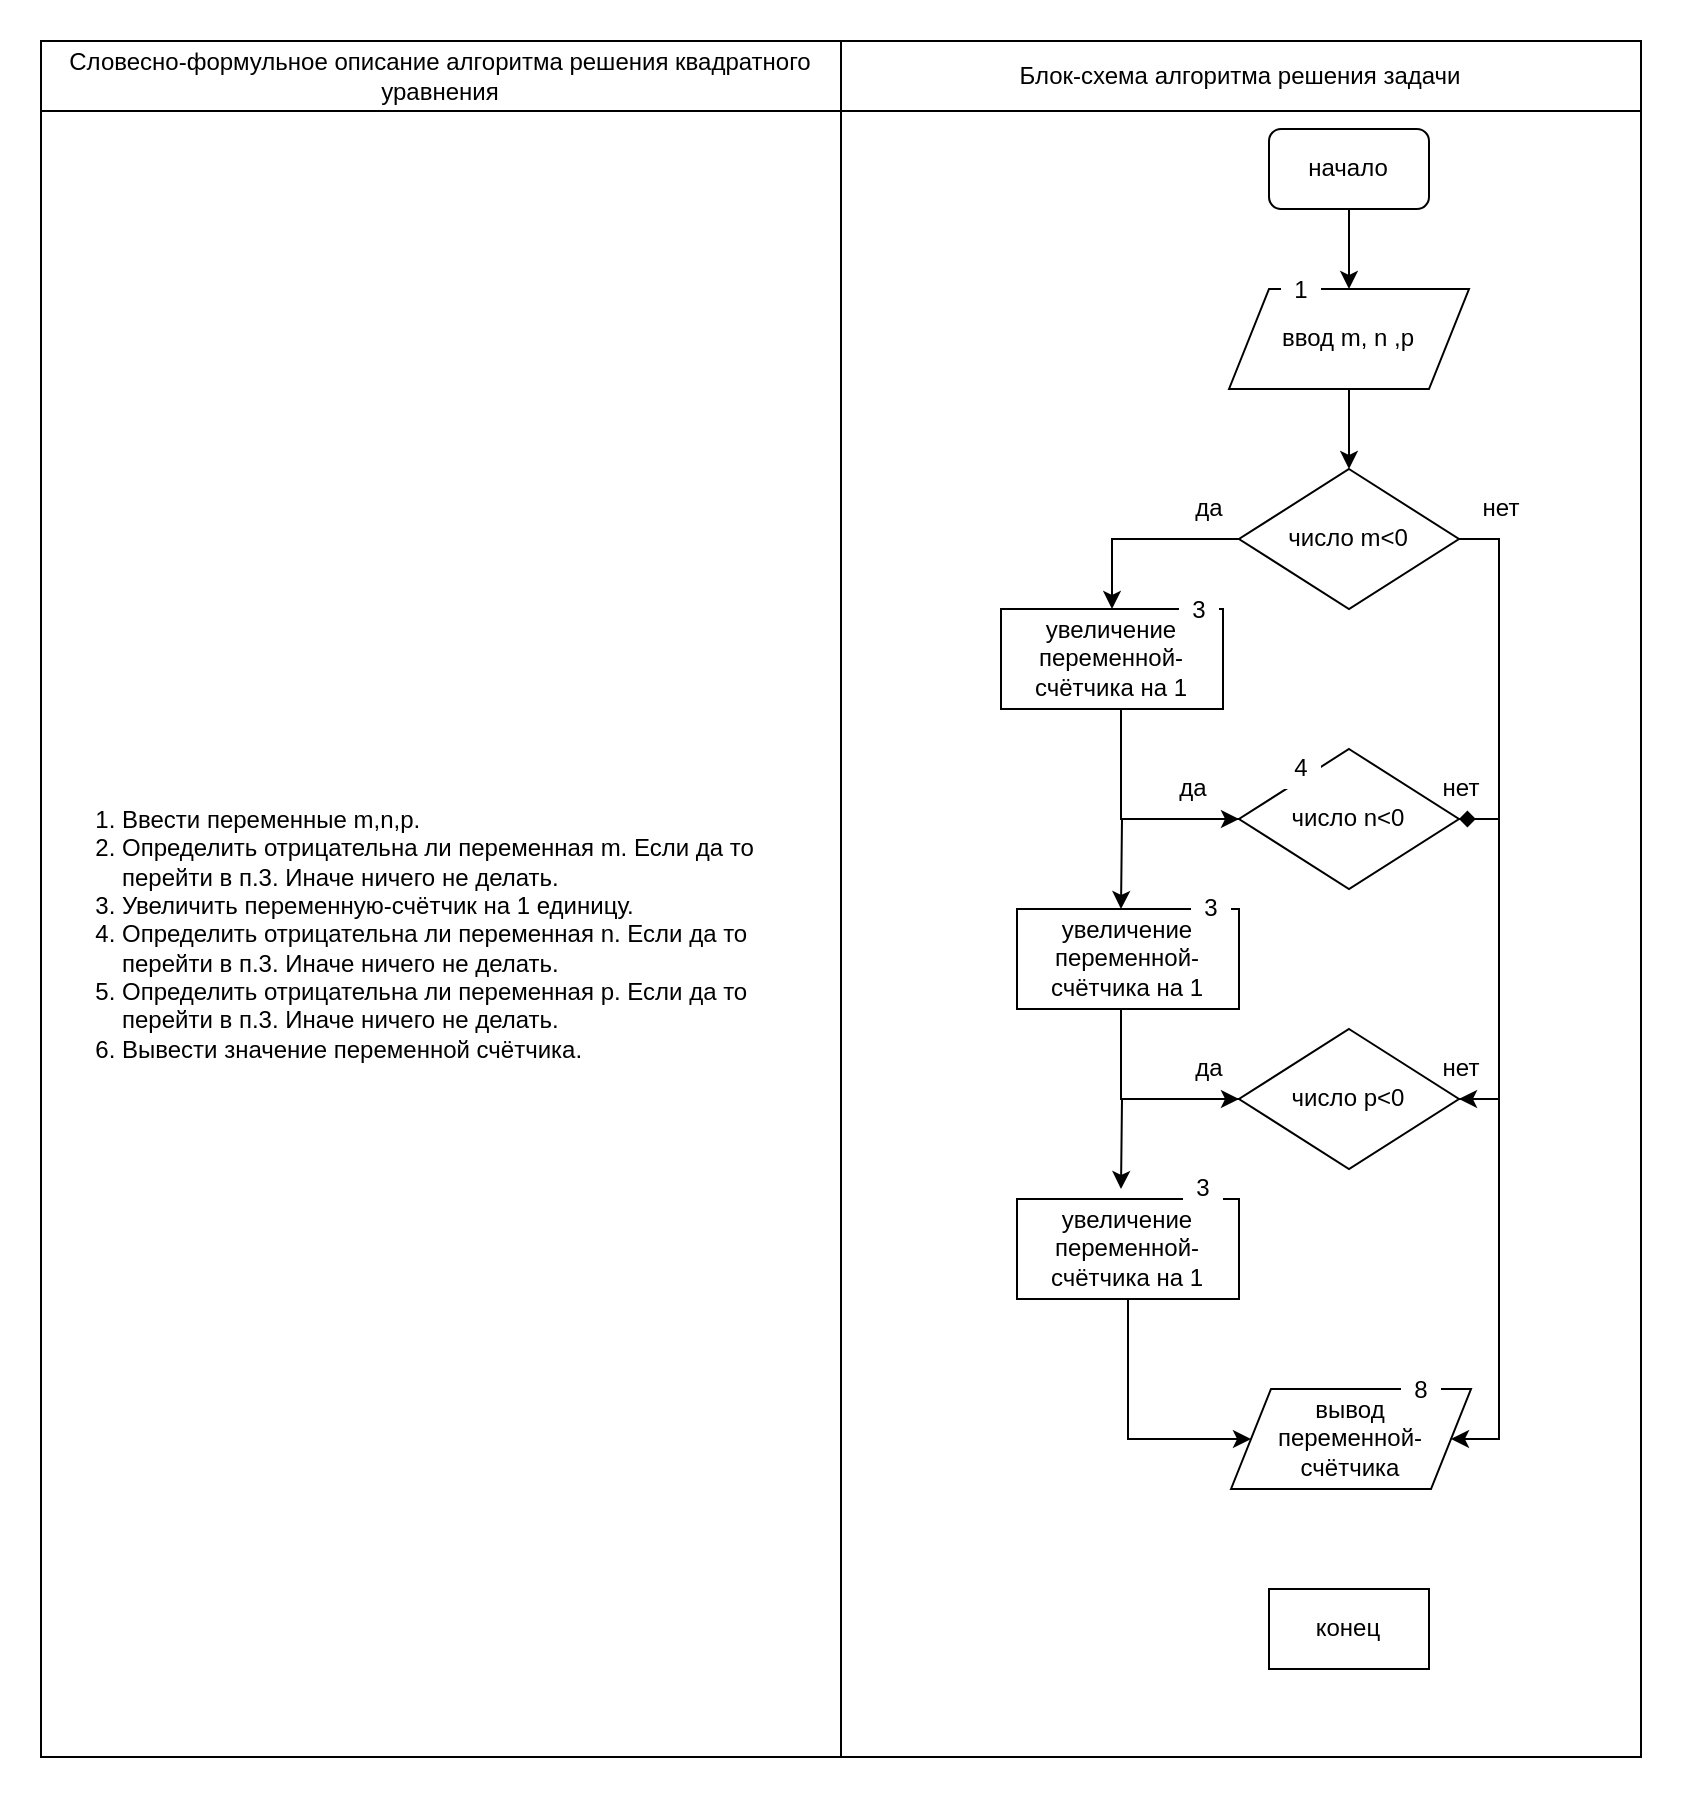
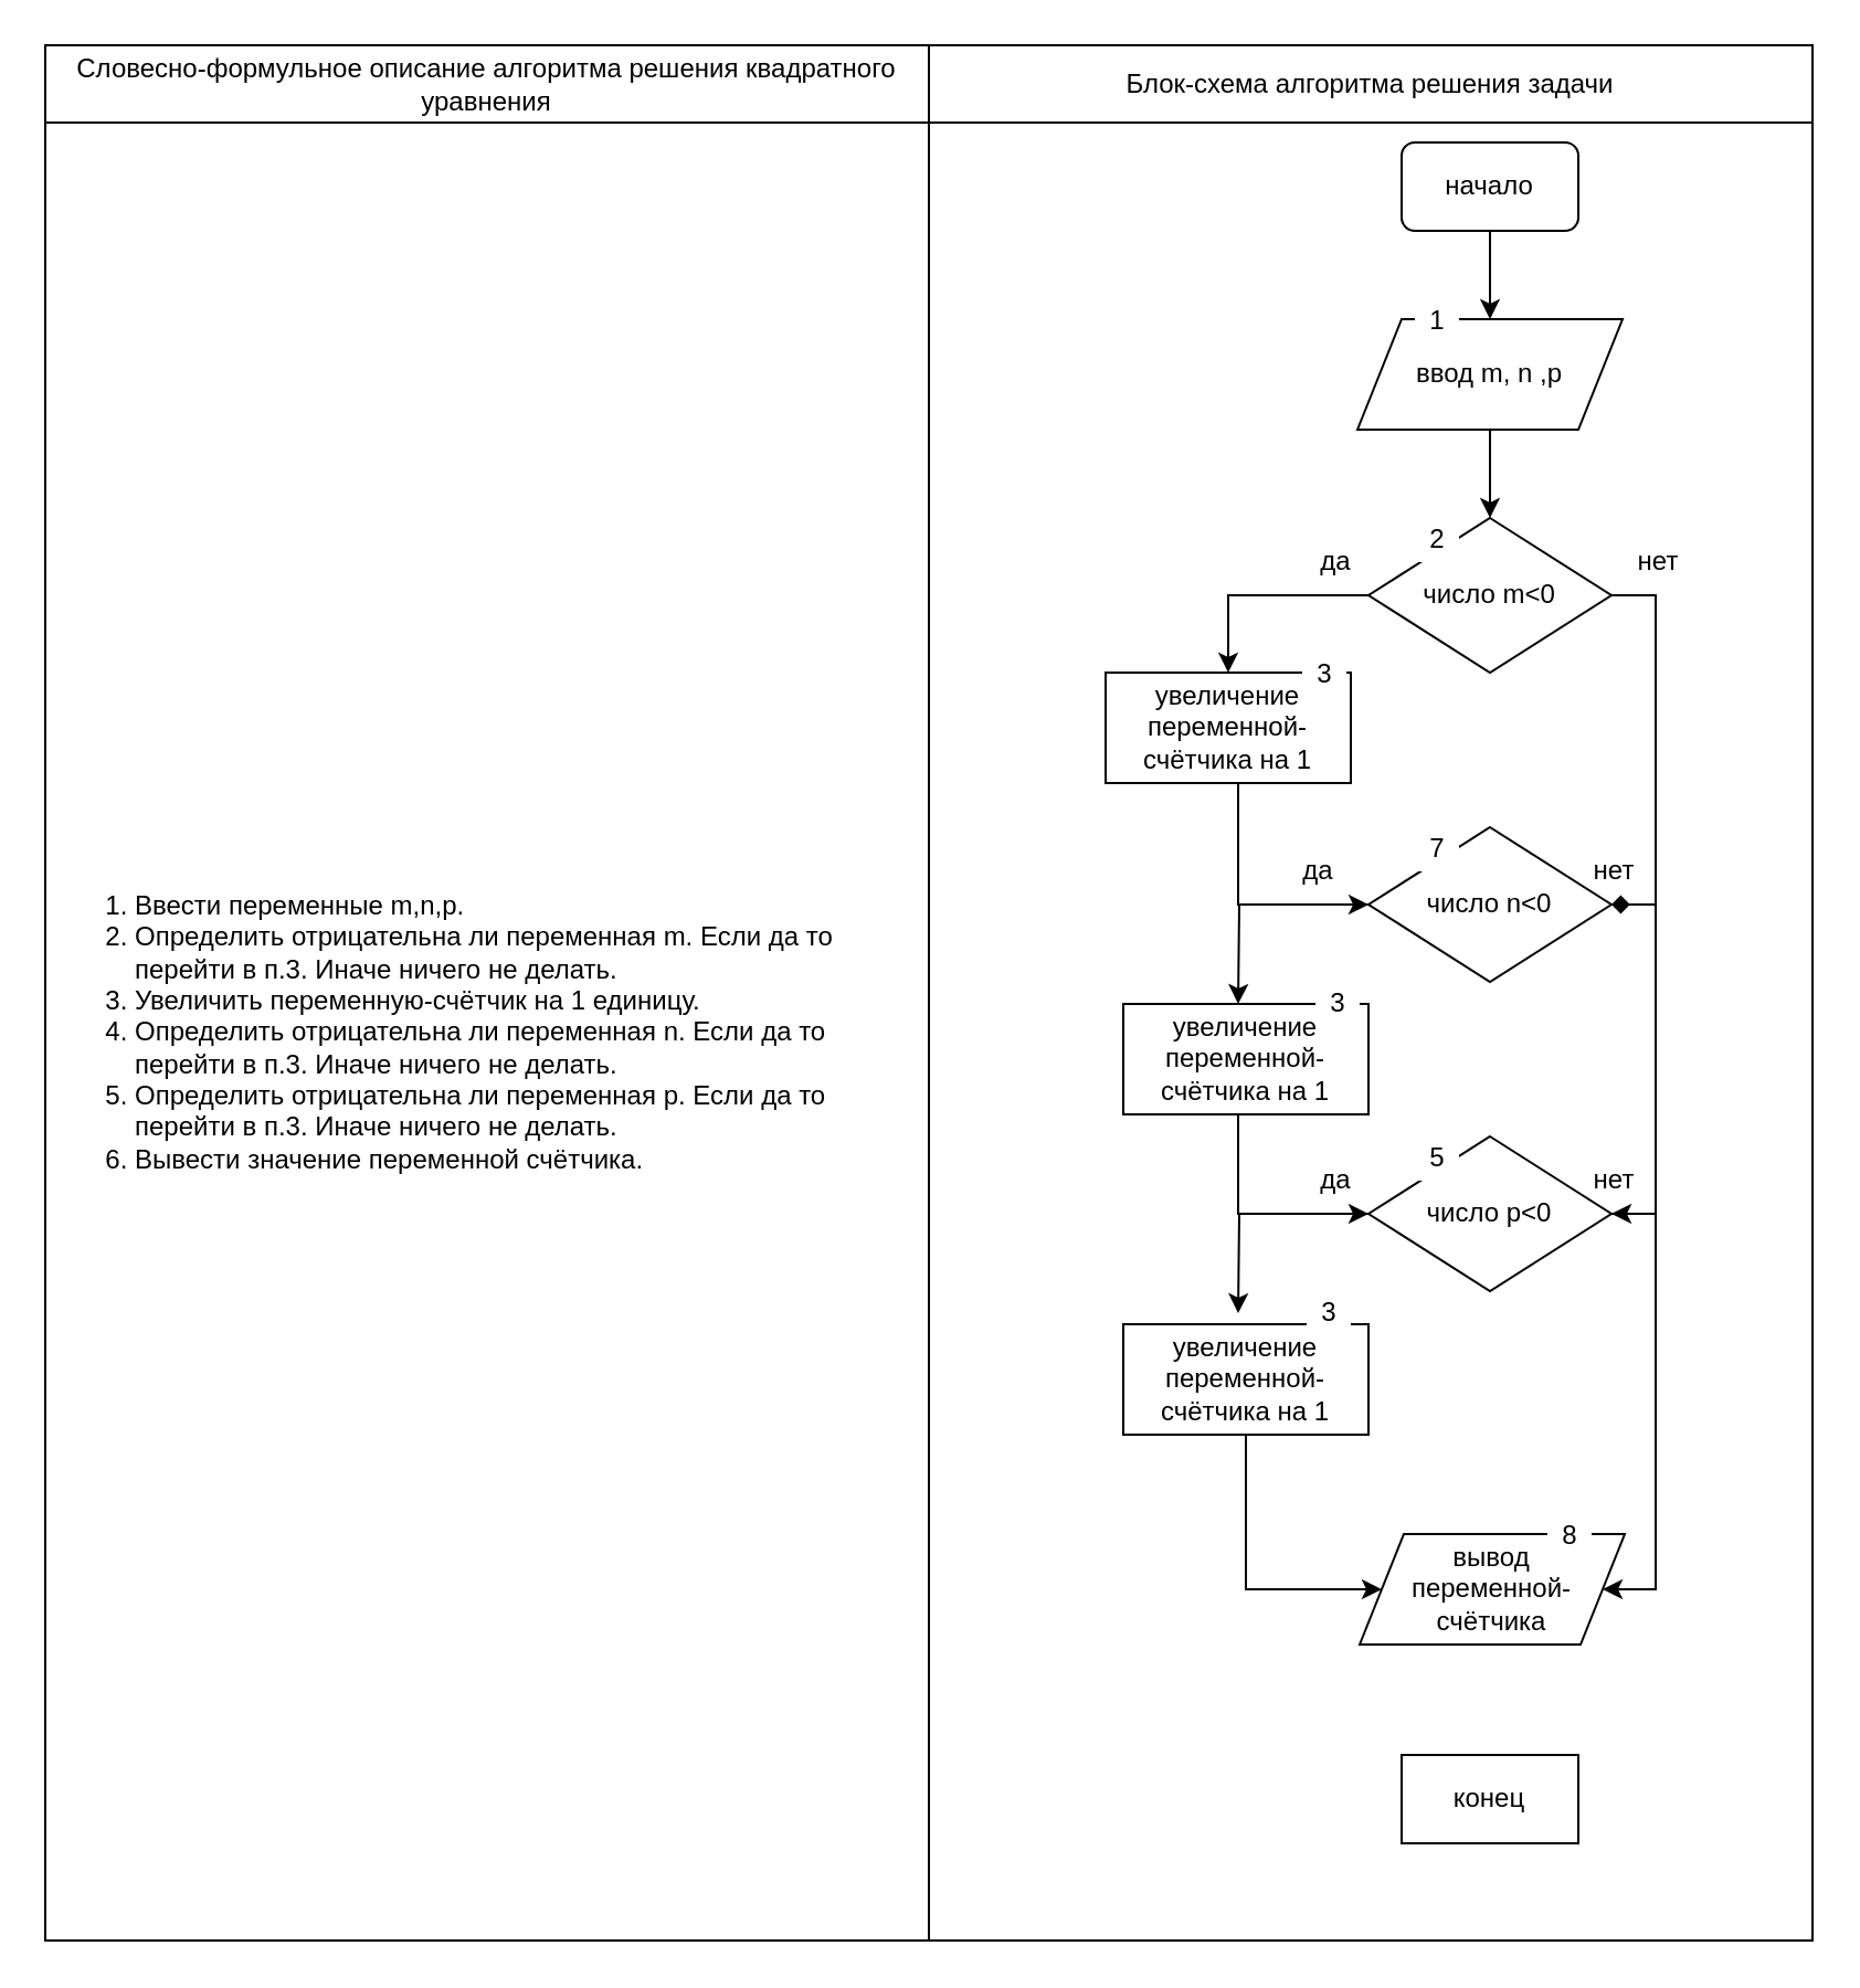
  <mxCell id="0" />
  <mxCell id="1" parent="0" />
  <mxCell id="2" value="" style="shape=table;startSize=0;container=1;collapsible=0;childLayout=tableLayout;" vertex="1" parent="1"><mxGeometry x="20" y="20" width="800" height="858" as="geometry" /></mxCell>
  <mxCell id="3" value="" style="shape=partialRectangle;collapsible=0;dropTarget=0;pointerEvents=0;fillColor=none;top=0;left=0;bottom=0;right=0;points=[[0,0.5],[1,0.5]];portConstraint=eastwest;" vertex="1" parent="2"><mxGeometry width="800" height="35" as="geometry" /></mxCell>
  <mxCell id="4" value="Словесно-формульное описание алгоритма решения квадратного уравнения" style="shape=partialRectangle;html=1;whiteSpace=wrap;connectable=0;overflow=hidden;fillColor=none;top=0;left=0;bottom=0;right=0;pointerEvents=1;" vertex="1" parent="3"><mxGeometry width="400" height="35" as="geometry" /></mxCell>
  <mxCell id="5" value="Блок-схема алгоритма решения задачи" style="shape=partialRectangle;html=1;whiteSpace=wrap;connectable=0;overflow=hidden;fillColor=none;top=0;left=0;bottom=0;right=0;pointerEvents=1;" vertex="1" parent="3"><mxGeometry x="400" width="400" height="35" as="geometry" /></mxCell>
  <mxCell id="6" value="" style="shape=partialRectangle;collapsible=0;dropTarget=0;pointerEvents=0;fillColor=none;top=0;left=0;bottom=0;right=0;points=[[0,0.5],[1,0.5]];portConstraint=eastwest;" vertex="1" parent="2"><mxGeometry y="35" width="800" height="823" as="geometry" /></mxCell>
  <mxCell id="7" value="&lt;div align=&quot;left&quot;&gt;&lt;ol&gt;&lt;li&gt;Ввести переменные m,n,p.&lt;/li&gt;&lt;li&gt;Определить отрицательна ли переменная m. Если да то перейти в п.3. Иначе ничего не делать.&lt;/li&gt;&lt;li&gt;Увеличить переменную-счётчик на 1 единицу.&lt;/li&gt;&lt;li&gt;Определить отрицательна ли переменная n. Если да то перейти в п.3. Иначе ничего не делать.&lt;/li&gt;&lt;li&gt;Определить отрицательна ли переменная p. Если да то перейти в п.3. Иначе ничего не делать.&lt;/li&gt;&lt;li&gt;Вывести значение переменной счётчика.&lt;br&gt;&lt;/li&gt;&lt;/ol&gt;&lt;/div&gt;" style="shape=partialRectangle;html=1;whiteSpace=wrap;connectable=0;overflow=hidden;fillColor=none;top=0;left=0;bottom=0;right=0;pointerEvents=1;" vertex="1" parent="6"><mxGeometry width="400" height="823" as="geometry" /></mxCell>
  <mxCell id="8" value="" style="shape=partialRectangle;html=1;whiteSpace=wrap;connectable=0;overflow=hidden;fillColor=none;top=0;left=0;bottom=0;right=0;pointerEvents=1;" vertex="1" parent="6"><mxGeometry x="400" width="400" height="823" as="geometry" /></mxCell>
  <mxCell id="9" style="edgeStyle=orthogonalEdgeStyle;rounded=0;orthogonalLoop=1;jettySize=auto;html=1;exitX=0.5;exitY=1;exitDx=0;exitDy=0;" edge="1" parent="1" source="10"><mxGeometry relative="1" as="geometry"><mxPoint x="674" y="144" as="targetPoint" /></mxGeometry></mxCell>
  <mxCell id="10" value="начало" style="rounded=1;whiteSpace=wrap;html=1;" vertex="1" parent="1"><mxGeometry x="634" y="64" width="80" height="40" as="geometry" /></mxCell>
  <mxCell id="11" style="edgeStyle=orthogonalEdgeStyle;rounded=0;orthogonalLoop=1;jettySize=auto;html=1;exitX=0.5;exitY=1;exitDx=0;exitDy=0;" edge="1" parent="1" source="12"><mxGeometry relative="1" as="geometry"><mxPoint x="674" y="234" as="targetPoint" /></mxGeometry></mxCell>
  <mxCell id="12" value="ввод m, n ,p" style="shape=parallelogram;perimeter=parallelogramPerimeter;whiteSpace=wrap;html=1;fixedSize=1;" vertex="1" parent="1"><mxGeometry x="614" y="144" width="120" height="50" as="geometry" /></mxCell>
  <mxCell id="13" style="edgeStyle=orthogonalEdgeStyle;rounded=0;orthogonalLoop=1;jettySize=auto;html=1;exitX=1;exitY=0.5;exitDx=0;exitDy=0;entryX=1;entryY=0.5;entryDx=0;entryDy=0;endArrow=diamond;" edge="1" parent="1" source="15" target="22"><mxGeometry relative="1" as="geometry"><mxPoint x="780" y="269" as="targetPoint" /></mxGeometry></mxCell>
  <mxCell id="14" style="edgeStyle=orthogonalEdgeStyle;rounded=0;orthogonalLoop=1;jettySize=auto;html=1;exitX=0;exitY=0.5;exitDx=0;exitDy=0;entryX=0.5;entryY=0;entryDx=0;entryDy=0;" edge="1" parent="1" source="15" target="19"><mxGeometry relative="1" as="geometry"><mxPoint x="580" y="269" as="targetPoint" /></mxGeometry></mxCell>
  <mxCell id="15" value="число m&amp;lt;0" style="rhombus;whiteSpace=wrap;html=1;" vertex="1" parent="1"><mxGeometry x="619" y="234" width="110" height="70" as="geometry" /></mxCell>
  <mxCell id="16" value="нет" style="text;html=1;align=center;verticalAlign=middle;resizable=0;points=[];autosize=1;strokeColor=none;fillColor=none;" vertex="1" parent="1"><mxGeometry x="735" y="244" width="30" height="20" as="geometry" /></mxCell>
  <mxCell id="17" value="да" style="text;html=1;align=center;verticalAlign=middle;resizable=0;points=[];autosize=1;strokeColor=none;fillColor=none;" vertex="1" parent="1"><mxGeometry x="589" y="244" width="30" height="20" as="geometry" /></mxCell>
  <mxCell id="18" style="edgeStyle=orthogonalEdgeStyle;rounded=0;orthogonalLoop=1;jettySize=auto;html=1;exitX=0.5;exitY=1;exitDx=0;exitDy=0;entryX=0;entryY=0.5;entryDx=0;entryDy=0;" edge="1" parent="1" source="19" target="22"><mxGeometry relative="1" as="geometry"><Array as="points"><mxPoint x="560" y="354" /><mxPoint x="560" y="409" /></Array></mxGeometry></mxCell>
  <mxCell id="19" value="увеличение переменной-счётчика на 1" style="rounded=0;whiteSpace=wrap;html=1;" vertex="1" parent="1"><mxGeometry x="500" y="304" width="111" height="50" as="geometry" /></mxCell>
  <mxCell id="20" style="edgeStyle=orthogonalEdgeStyle;rounded=0;orthogonalLoop=1;jettySize=auto;html=1;entryX=1;entryY=0.5;entryDx=0;entryDy=0;" edge="1" parent="1" source="22" target="25"><mxGeometry relative="1" as="geometry"><Array as="points"><mxPoint x="749" y="409" /><mxPoint x="749" y="549" /></Array></mxGeometry></mxCell>
  <mxCell id="21" style="edgeStyle=orthogonalEdgeStyle;rounded=0;orthogonalLoop=1;jettySize=auto;html=1;exitX=0;exitY=0.5;exitDx=0;exitDy=0;" edge="1" parent="1" source="22"><mxGeometry relative="1" as="geometry"><mxPoint x="560" y="454" as="targetPoint" /></mxGeometry></mxCell>
  <mxCell id="22" value="число n&amp;lt;0" style="rhombus;whiteSpace=wrap;html=1;" vertex="1" parent="1"><mxGeometry x="619" y="374" width="110" height="70" as="geometry" /></mxCell>
  <mxCell id="23" style="edgeStyle=orthogonalEdgeStyle;rounded=0;orthogonalLoop=1;jettySize=auto;html=1;exitX=0;exitY=0.5;exitDx=0;exitDy=0;" edge="1" parent="1" source="25"><mxGeometry relative="1" as="geometry"><mxPoint x="560" y="594" as="targetPoint" /></mxGeometry></mxCell>
  <mxCell id="24" style="edgeStyle=orthogonalEdgeStyle;rounded=0;orthogonalLoop=1;jettySize=auto;html=1;exitX=1;exitY=0.5;exitDx=0;exitDy=0;entryX=1;entryY=0.5;entryDx=0;entryDy=0;" edge="1" parent="1" source="25" target="34"><mxGeometry relative="1" as="geometry"><Array as="points"><mxPoint x="749" y="549" /><mxPoint x="749" y="719" /></Array></mxGeometry></mxCell>
  <mxCell id="25" value="число p&amp;lt;0" style="rhombus;whiteSpace=wrap;html=1;" vertex="1" parent="1"><mxGeometry x="619" y="514" width="110" height="70" as="geometry" /></mxCell>
  <mxCell id="26" style="edgeStyle=orthogonalEdgeStyle;rounded=0;orthogonalLoop=1;jettySize=auto;html=1;exitX=0.5;exitY=1;exitDx=0;exitDy=0;entryX=0;entryY=0.5;entryDx=0;entryDy=0;" edge="1" parent="1" source="27" target="25"><mxGeometry relative="1" as="geometry"><Array as="points"><mxPoint x="560" y="504" /><mxPoint x="560" y="549" /></Array></mxGeometry></mxCell>
  <mxCell id="27" value="увеличение переменной-счётчика на 1" style="rounded=0;whiteSpace=wrap;html=1;" vertex="1" parent="1"><mxGeometry x="508" y="454" width="111" height="50" as="geometry" /></mxCell>
  <mxCell id="28" value="нет" style="text;html=1;align=center;verticalAlign=middle;resizable=0;points=[];autosize=1;strokeColor=none;fillColor=none;" vertex="1" parent="1"><mxGeometry x="715" y="384" width="30" height="20" as="geometry" /></mxCell>
  <mxCell id="29" value="да" style="text;html=1;align=center;verticalAlign=middle;resizable=0;points=[];autosize=1;strokeColor=none;fillColor=none;" vertex="1" parent="1"><mxGeometry x="581" y="384" width="30" height="20" as="geometry" /></mxCell>
  <mxCell id="30" value="нет" style="text;html=1;align=center;verticalAlign=middle;resizable=0;points=[];autosize=1;strokeColor=none;fillColor=none;" vertex="1" parent="1"><mxGeometry x="715" y="524" width="30" height="20" as="geometry" /></mxCell>
  <mxCell id="31" value="да" style="text;html=1;align=center;verticalAlign=middle;resizable=0;points=[];autosize=1;strokeColor=none;fillColor=none;" vertex="1" parent="1"><mxGeometry x="589" y="524" width="30" height="20" as="geometry" /></mxCell>
  <mxCell id="32" style="edgeStyle=orthogonalEdgeStyle;rounded=0;orthogonalLoop=1;jettySize=auto;html=1;exitX=0.5;exitY=1;exitDx=0;exitDy=0;entryX=0;entryY=0.5;entryDx=0;entryDy=0;" edge="1" parent="1" source="33" target="34"><mxGeometry relative="1" as="geometry"><Array as="points"><mxPoint x="564" y="719" /></Array></mxGeometry></mxCell>
  <mxCell id="33" value="увеличение переменной-счётчика на 1" style="rounded=0;whiteSpace=wrap;html=1;" vertex="1" parent="1"><mxGeometry x="508" y="599" width="111" height="50" as="geometry" /></mxCell>
  <mxCell id="34" value="&lt;div&gt;вывод &lt;br&gt;&lt;/div&gt;&lt;div&gt;переменной-счётчика&lt;/div&gt;" style="shape=parallelogram;perimeter=parallelogramPerimeter;whiteSpace=wrap;html=1;fixedSize=1;" vertex="1" parent="1"><mxGeometry x="615" y="694" width="120" height="50" as="geometry" /></mxCell>
  <mxCell id="35" value="конец" style="whiteSpace=wrap;html=1;rounded=0;" vertex="1" parent="1"><mxGeometry x="634" y="794" width="80" height="40" as="geometry" /></mxCell>
  <mxCell id="36" value="1" style="text;html=1;align=center;verticalAlign=middle;resizable=0;points=[];autosize=1;strokeColor=none;fillColor=#FFFFFF;" vertex="1" parent="1"><mxGeometry x="640" y="135" width="20" height="20" as="geometry" /></mxCell>
+ <mxCell id="37" value="2" style="text;html=1;align=center;verticalAlign=middle;resizable=0;points=[];autosize=1;strokeColor=none;fillColor=#FFFFFF;" vertex="1" parent="1"><mxGeometry x="640" y="234" width="20" height="20" as="geometry" /></mxCell>
  <mxCell id="38" value="3" style="text;html=1;align=center;verticalAlign=middle;resizable=0;points=[];autosize=1;strokeColor=none;fillColor=#FFFFFF;" vertex="1" parent="1"><mxGeometry x="589" y="295" width="20" height="20" as="geometry" /></mxCell>
- <mxCell id="39" value="&lt;div&gt;4&lt;br&gt;&lt;/div&gt;" style="text;html=1;align=center;verticalAlign=middle;resizable=0;points=[];autosize=1;strokeColor=none;fillColor=#FFFFFF;" vertex="1" parent="1"><mxGeometry x="640" y="374" width="20" height="20" as="geometry" /></mxCell>
+ <mxCell id="39" value="&lt;div&gt;7&lt;br&gt;&lt;/div&gt;" style="text;html=1;align=center;verticalAlign=middle;resizable=0;points=[];autosize=1;strokeColor=none;fillColor=#FFFFFF;" vertex="1" parent="1"><mxGeometry x="640" y="374" width="20" height="20" as="geometry" /></mxCell>
  <mxCell id="40" value="3" style="text;html=1;align=center;verticalAlign=middle;resizable=0;points=[];autosize=1;strokeColor=none;fillColor=#FFFFFF;" vertex="1" parent="1"><mxGeometry x="595" y="444" width="20" height="20" as="geometry" /></mxCell>
+ <mxCell id="41" value="5" style="text;html=1;align=center;verticalAlign=middle;resizable=0;points=[];autosize=1;strokeColor=none;fillColor=#FFFFFF;" vertex="1" parent="1"><mxGeometry x="640" y="514" width="20" height="20" as="geometry" /></mxCell>
  <mxCell id="42" value="3" style="text;html=1;align=center;verticalAlign=middle;resizable=0;points=[];autosize=1;strokeColor=none;fillColor=#FFFFFF;" vertex="1" parent="1"><mxGeometry x="591" y="584" width="20" height="20" as="geometry" /></mxCell>
  <mxCell id="43" value="8" style="text;html=1;align=center;verticalAlign=middle;resizable=0;points=[];autosize=1;strokeColor=none;fillColor=#FFFFFF;" vertex="1" parent="1"><mxGeometry x="700" y="685" width="20" height="20" as="geometry" /></mxCell>
